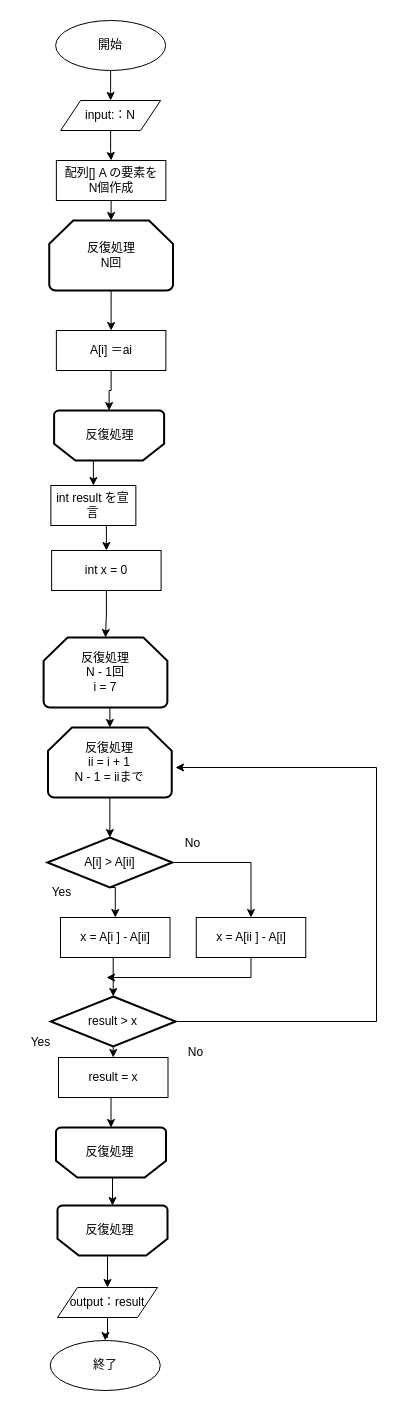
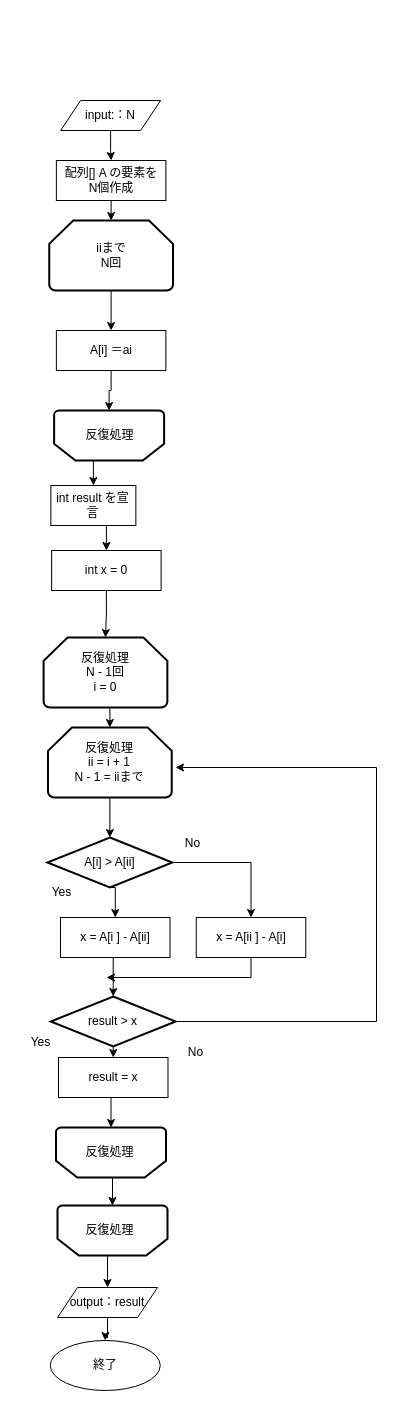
  <mxCell id="0" />
  <mxCell id="1" parent="0" />
- <mxCell id="2" style="edgeStyle=orthogonalEdgeStyle;rounded=0;orthogonalLoop=1;jettySize=auto;html=1;exitX=0.5;exitY=1;exitDx=0;exitDy=0;entryX=0.5;entryY=0;entryDx=0;entryDy=0;" edge="1" parent="1" source="3" target="13"><mxGeometry relative="1" as="geometry" /></mxCell>
- <mxCell id="3" value="開始" style="ellipse;whiteSpace=wrap;html=1;" parent="1" vertex="1"><mxGeometry x="55.12" y="20" width="110" height="50" as="geometry" /></mxCell>
  <mxCell id="4" value="終了" style="ellipse;whiteSpace=wrap;html=1;" parent="1" vertex="1"><mxGeometry x="49.76" y="1340" width="110" height="50" as="geometry" /></mxCell>
  <mxCell id="5" style="edgeStyle=orthogonalEdgeStyle;rounded=0;orthogonalLoop=1;jettySize=auto;html=1;exitX=0.5;exitY=0;exitDx=0;exitDy=0;exitPerimeter=0;entryX=0.5;entryY=0;entryDx=0;entryDy=0;" edge="1" parent="1" source="6" target="28"><mxGeometry relative="1" as="geometry" /></mxCell>
  <mxCell id="6" value="" style="strokeWidth=2;shape=mxgraph.flowchart.loop_limit;rotation=-180;direction=east;align=center;horizontal=1;whiteSpace=wrap;html=1;" parent="1" vertex="1"><mxGeometry x="53.62" y="410" width="110" height="50" as="geometry" /></mxCell>
  <mxCell id="7" value="反復処理" style="text;html=1;align=center;verticalAlign=middle;resizable=0;points=[];autosize=1;strokeColor=none;fillColor=none;" parent="1" vertex="1"><mxGeometry x="74.49" y="420" width="70" height="30" as="geometry" /></mxCell>
  <mxCell id="8" style="edgeStyle=orthogonalEdgeStyle;rounded=0;orthogonalLoop=1;jettySize=auto;html=1;exitX=0.5;exitY=1;exitDx=0;exitDy=0;" edge="1" parent="1" source="9" target="4"><mxGeometry relative="1" as="geometry" /></mxCell>
  <mxCell id="9" value="output：result" style="shape=parallelogram;perimeter=parallelogramPerimeter;whiteSpace=wrap;html=1;fixedSize=1;" parent="1" vertex="1"><mxGeometry x="57" y="1287" width="100" height="30" as="geometry" /></mxCell>
  <mxCell id="10" value="No" style="text;html=1;resizable=0;autosize=1;align=center;verticalAlign=middle;points=[];fillColor=none;strokeColor=none;rounded=0;" parent="1" vertex="1"><mxGeometry x="172.38" y="828" width="40" height="30" as="geometry" /></mxCell>
  <mxCell id="11" value="Yes" style="text;html=1;resizable=0;autosize=1;align=center;verticalAlign=middle;points=[];fillColor=none;strokeColor=none;rounded=0;" parent="1" vertex="1"><mxGeometry x="40.75" y="877" width="40" height="30" as="geometry" /></mxCell>
  <mxCell id="12" style="edgeStyle=orthogonalEdgeStyle;rounded=0;orthogonalLoop=1;jettySize=auto;html=1;exitX=0.5;exitY=1;exitDx=0;exitDy=0;" edge="1" parent="1" source="13" target="15"><mxGeometry relative="1" as="geometry" /></mxCell>
  <mxCell id="13" value="input:：N" style="shape=parallelogram;perimeter=parallelogramPerimeter;whiteSpace=wrap;html=1;fixedSize=1;" vertex="1" parent="1"><mxGeometry x="60.12" y="100" width="100" height="30" as="geometry" /></mxCell>
  <mxCell id="14" style="edgeStyle=orthogonalEdgeStyle;rounded=0;orthogonalLoop=1;jettySize=auto;html=1;exitX=0.5;exitY=1;exitDx=0;exitDy=0;" edge="1" parent="1" source="15" target="17"><mxGeometry relative="1" as="geometry" /></mxCell>
  <mxCell id="15" value="配列[] A の要素を&lt;br&gt;N個作成" style="rounded=0;whiteSpace=wrap;html=1;" vertex="1" parent="1"><mxGeometry x="55.87" y="160" width="109.5" height="40" as="geometry" /></mxCell>
  <mxCell id="16" style="edgeStyle=orthogonalEdgeStyle;rounded=0;orthogonalLoop=1;jettySize=auto;html=1;exitX=0.5;exitY=1;exitDx=0;exitDy=0;exitPerimeter=0;entryX=0.5;entryY=0;entryDx=0;entryDy=0;" edge="1" parent="1" source="17" target="19"><mxGeometry relative="1" as="geometry" /></mxCell>
- <mxCell id="17" value="反復処理&lt;br&gt;N回" style="strokeWidth=2;html=1;shape=mxgraph.flowchart.loop_limit;whiteSpace=wrap;" vertex="1" parent="1"><mxGeometry x="48.75" y="220" width="123.75" height="70" as="geometry" /></mxCell>
+ <mxCell id="17" value="iiまで&lt;br&gt;N回" style="strokeWidth=2;html=1;shape=mxgraph.flowchart.loop_limit;whiteSpace=wrap;" vertex="1" parent="1"><mxGeometry x="48.75" y="220" width="123.75" height="70" as="geometry" /></mxCell>
  <mxCell id="18" style="edgeStyle=orthogonalEdgeStyle;rounded=0;orthogonalLoop=1;jettySize=auto;html=1;exitX=0.5;exitY=1;exitDx=0;exitDy=0;entryX=0.5;entryY=1;entryDx=0;entryDy=0;entryPerimeter=0;" edge="1" parent="1" source="19" target="6"><mxGeometry relative="1" as="geometry" /></mxCell>
  <mxCell id="19" value="A[i] ＝ai" style="rounded=0;whiteSpace=wrap;html=1;" vertex="1" parent="1"><mxGeometry x="55.87" y="330" width="109.5" height="40" as="geometry" /></mxCell>
  <mxCell id="20" style="edgeStyle=orthogonalEdgeStyle;rounded=0;orthogonalLoop=1;jettySize=auto;html=1;exitX=0.5;exitY=0;exitDx=0;exitDy=0;exitPerimeter=0;entryX=0.5;entryY=1;entryDx=0;entryDy=0;entryPerimeter=0;" edge="1" parent="1" source="21" target="44"><mxGeometry relative="1" as="geometry" /></mxCell>
  <mxCell id="21" value="" style="strokeWidth=2;shape=mxgraph.flowchart.loop_limit;rotation=-180;direction=east;align=center;horizontal=1;whiteSpace=wrap;html=1;" vertex="1" parent="1"><mxGeometry x="55.51" y="1127" width="110" height="50" as="geometry" /></mxCell>
  <mxCell id="22" value="反復処理" style="text;html=1;align=center;verticalAlign=middle;resizable=0;points=[];autosize=1;strokeColor=none;fillColor=none;" vertex="1" parent="1"><mxGeometry x="74.37" y="1137" width="70" height="30" as="geometry" /></mxCell>
  <mxCell id="23" style="edgeStyle=orthogonalEdgeStyle;rounded=0;orthogonalLoop=1;jettySize=auto;html=1;exitX=0.5;exitY=1;exitDx=0;exitDy=0;exitPerimeter=0;entryX=0.5;entryY=0;entryDx=0;entryDy=0;entryPerimeter=0;" edge="1" parent="1" source="24" target="30"><mxGeometry relative="1" as="geometry" /></mxCell>
- <mxCell id="24" value="反復処理&lt;br&gt;N - 1回&lt;br&gt;i = 7" style="strokeWidth=2;html=1;shape=mxgraph.flowchart.loop_limit;whiteSpace=wrap;" vertex="1" parent="1"><mxGeometry x="43.11" y="637" width="123.75" height="70" as="geometry" /></mxCell>
+ <mxCell id="24" value="反復処理&lt;br&gt;N - 1回&lt;br&gt;i = 0" style="strokeWidth=2;html=1;shape=mxgraph.flowchart.loop_limit;whiteSpace=wrap;" vertex="1" parent="1"><mxGeometry x="43.11" y="637" width="123.75" height="70" as="geometry" /></mxCell>
  <mxCell id="25" style="edgeStyle=orthogonalEdgeStyle;rounded=0;orthogonalLoop=1;jettySize=auto;html=1;exitX=0.5;exitY=1;exitDx=0;exitDy=0;" edge="1" parent="1" source="26"><mxGeometry relative="1" as="geometry"><mxPoint x="106" y="977" as="targetPoint" /><Array as="points"><mxPoint x="251" y="977" /></Array></mxGeometry></mxCell>
  <mxCell id="26" value="x = A[ii ] - A[i]" style="rounded=0;whiteSpace=wrap;html=1;" vertex="1" parent="1"><mxGeometry x="195.76" y="917" width="109.5" height="40" as="geometry" /></mxCell>
  <mxCell id="27" style="edgeStyle=orthogonalEdgeStyle;rounded=0;orthogonalLoop=1;jettySize=auto;html=1;exitX=0.5;exitY=1;exitDx=0;exitDy=0;entryX=0.5;entryY=0;entryDx=0;entryDy=0;" edge="1" parent="1" source="28" target="34"><mxGeometry relative="1" as="geometry" /></mxCell>
  <mxCell id="28" value="int result を宣言" style="rounded=0;whiteSpace=wrap;html=1;" vertex="1" parent="1"><mxGeometry x="50.36" y="485" width="85" height="40" as="geometry" /></mxCell>
  <mxCell id="29" style="edgeStyle=orthogonalEdgeStyle;rounded=0;orthogonalLoop=1;jettySize=auto;html=1;exitX=0.5;exitY=1;exitDx=0;exitDy=0;exitPerimeter=0;entryX=0.5;entryY=0;entryDx=0;entryDy=0;entryPerimeter=0;" edge="1" parent="1" source="30" target="39"><mxGeometry relative="1" as="geometry" /></mxCell>
  <mxCell id="30" value="反復処理&lt;br&gt;ii = i + 1&lt;br&gt;N - 1 = iiまで" style="strokeWidth=2;html=1;shape=mxgraph.flowchart.loop_limit;whiteSpace=wrap;" vertex="1" parent="1"><mxGeometry x="47.49" y="727" width="123.75" height="70" as="geometry" /></mxCell>
  <mxCell id="31" style="edgeStyle=orthogonalEdgeStyle;rounded=0;orthogonalLoop=1;jettySize=auto;html=1;exitX=0.5;exitY=1;exitDx=0;exitDy=0;entryX=0.5;entryY=1;entryDx=0;entryDy=0;entryPerimeter=0;" edge="1" parent="1" source="32" target="21"><mxGeometry relative="1" as="geometry" /></mxCell>
  <mxCell id="32" value="result = x" style="rounded=0;whiteSpace=wrap;html=1;" vertex="1" parent="1"><mxGeometry x="57.99" y="1057" width="109.5" height="40" as="geometry" /></mxCell>
  <mxCell id="33" style="edgeStyle=orthogonalEdgeStyle;rounded=0;orthogonalLoop=1;jettySize=auto;html=1;exitX=0.5;exitY=1;exitDx=0;exitDy=0;" edge="1" parent="1" source="34" target="24"><mxGeometry relative="1" as="geometry" /></mxCell>
  <mxCell id="34" value="int&amp;nbsp;x = 0" style="rounded=0;whiteSpace=wrap;html=1;" vertex="1" parent="1"><mxGeometry x="51.12" y="550" width="109.5" height="40" as="geometry" /></mxCell>
  <mxCell id="35" style="edgeStyle=orthogonalEdgeStyle;rounded=0;orthogonalLoop=1;jettySize=auto;html=1;exitX=0.5;exitY=1;exitDx=0;exitDy=0;entryX=0.5;entryY=0;entryDx=0;entryDy=0;entryPerimeter=0;" edge="1" parent="1" source="36" target="42"><mxGeometry relative="1" as="geometry" /></mxCell>
  <mxCell id="36" value="x = A[i ] - A[ii]" style="rounded=0;whiteSpace=wrap;html=1;" vertex="1" parent="1"><mxGeometry x="60" y="917" width="109.5" height="40" as="geometry" /></mxCell>
  <mxCell id="37" style="edgeStyle=orthogonalEdgeStyle;rounded=0;orthogonalLoop=1;jettySize=auto;html=1;exitX=0.5;exitY=1;exitDx=0;exitDy=0;exitPerimeter=0;entryX=0.5;entryY=0;entryDx=0;entryDy=0;" edge="1" parent="1" source="39" target="36"><mxGeometry relative="1" as="geometry" /></mxCell>
  <mxCell id="38" style="edgeStyle=orthogonalEdgeStyle;rounded=0;orthogonalLoop=1;jettySize=auto;html=1;exitX=1;exitY=0.5;exitDx=0;exitDy=0;exitPerimeter=0;entryX=0.5;entryY=0;entryDx=0;entryDy=0;" edge="1" parent="1" source="39" target="26"><mxGeometry relative="1" as="geometry" /></mxCell>
  <mxCell id="39" value="A[i] &amp;gt; A[ii]" style="strokeWidth=2;html=1;shape=mxgraph.flowchart.decision;whiteSpace=wrap;" vertex="1" parent="1"><mxGeometry x="46.87" y="837" width="125" height="50" as="geometry" /></mxCell>
  <mxCell id="40" style="edgeStyle=orthogonalEdgeStyle;rounded=0;orthogonalLoop=1;jettySize=auto;html=1;exitX=0.5;exitY=1;exitDx=0;exitDy=0;exitPerimeter=0;entryX=0.5;entryY=0;entryDx=0;entryDy=0;" edge="1" parent="1" source="42" target="32"><mxGeometry relative="1" as="geometry" /></mxCell>
  <mxCell id="41" style="edgeStyle=orthogonalEdgeStyle;rounded=0;orthogonalLoop=1;jettySize=auto;html=1;exitX=1;exitY=0.5;exitDx=0;exitDy=0;exitPerimeter=0;" edge="1" parent="1" source="42"><mxGeometry relative="1" as="geometry"><mxPoint x="175" y="767" as="targetPoint" /><Array as="points"><mxPoint x="376" y="1021" /><mxPoint x="376" y="767" /></Array></mxGeometry></mxCell>
  <mxCell id="42" value="result &amp;gt; x" style="strokeWidth=2;html=1;shape=mxgraph.flowchart.decision;whiteSpace=wrap;" vertex="1" parent="1"><mxGeometry x="50.24" y="996" width="125" height="50" as="geometry" /></mxCell>
  <mxCell id="43" style="edgeStyle=orthogonalEdgeStyle;rounded=0;orthogonalLoop=1;jettySize=auto;html=1;exitX=0.5;exitY=0;exitDx=0;exitDy=0;exitPerimeter=0;entryX=0.5;entryY=0;entryDx=0;entryDy=0;" edge="1" parent="1" source="44" target="9"><mxGeometry relative="1" as="geometry" /></mxCell>
  <mxCell id="44" value="" style="strokeWidth=2;shape=mxgraph.flowchart.loop_limit;rotation=-180;direction=east;align=center;horizontal=1;whiteSpace=wrap;html=1;" vertex="1" parent="1"><mxGeometry x="57" y="1205" width="110" height="50" as="geometry" /></mxCell>
  <mxCell id="45" value="反復処理" style="text;html=1;align=center;verticalAlign=middle;resizable=0;points=[];autosize=1;strokeColor=none;fillColor=none;" vertex="1" parent="1"><mxGeometry x="74.37" y="1215" width="70" height="30" as="geometry" /></mxCell>
  <mxCell id="46" style="edgeStyle=orthogonalEdgeStyle;rounded=0;orthogonalLoop=1;jettySize=auto;html=1;exitX=0.5;exitY=1;exitDx=0;exitDy=0;exitPerimeter=0;" edge="1" parent="1" source="39" target="39"><mxGeometry relative="1" as="geometry" /></mxCell>
  <mxCell id="47" value="Yes" style="text;html=1;resizable=0;autosize=1;align=center;verticalAlign=middle;points=[];fillColor=none;strokeColor=none;rounded=0;" vertex="1" parent="1"><mxGeometry x="20" y="1027" width="40" height="30" as="geometry" /></mxCell>
  <mxCell id="48" value="No" style="text;html=1;resizable=0;autosize=1;align=center;verticalAlign=middle;points=[];fillColor=none;strokeColor=none;rounded=0;" vertex="1" parent="1"><mxGeometry x="175.24" y="1037" width="40" height="30" as="geometry" /></mxCell>
